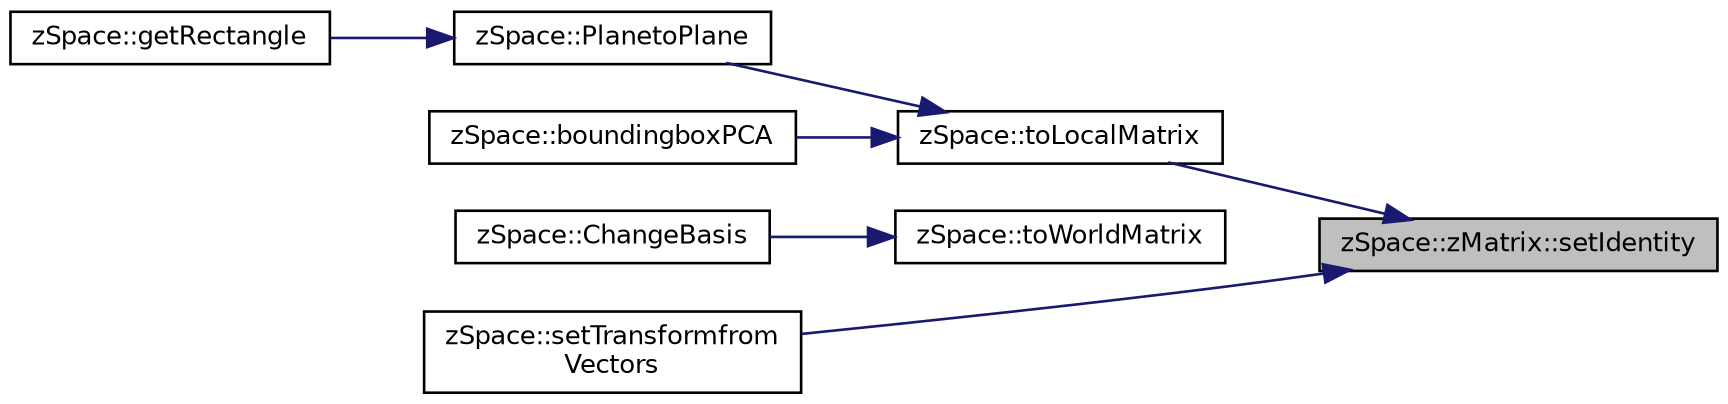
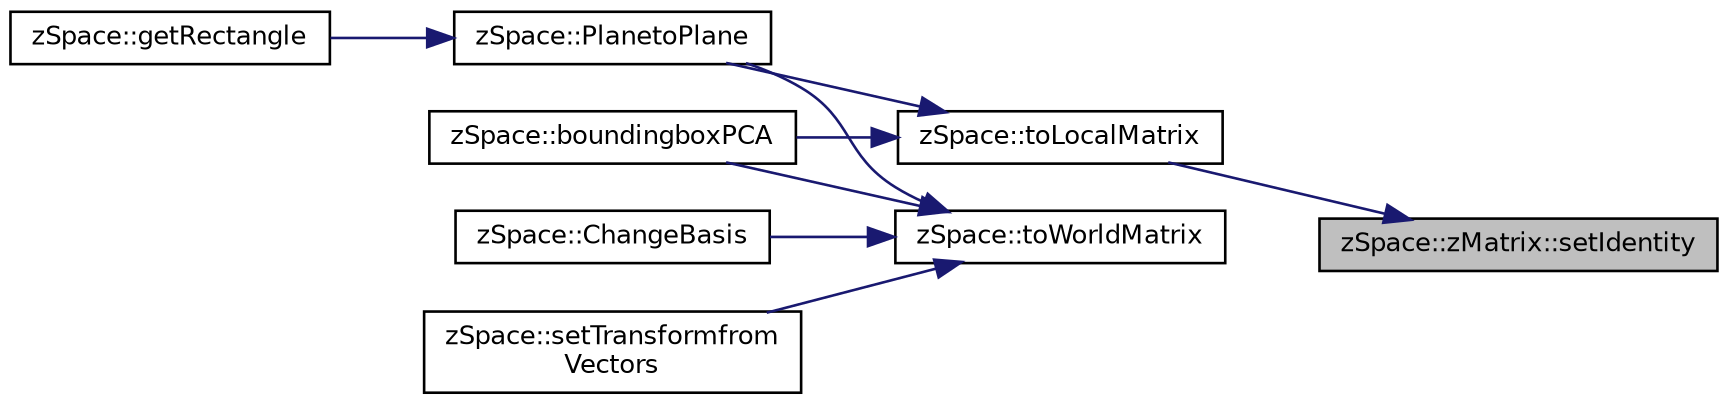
  digraph {
    rankdir=RL
    node [color=black fillcolor=white fontname=Helvetica fontsize=10 shape=record style=filled]
    edge [color=midnightblue dir=back fontname=Helvetica fontsize=10 labelfontname=Helvetica labelfontsize=10 style=solid]
    n1 [fillcolor=grey75 fontcolor=black height=0.2 label="zSpace::zMatrix::setIdentity" width=0.4]
    n2 [height=0.2 label="zSpace::setTransformfrom\lVectors" width=0.4]
    n3 [height=0.2 label="zSpace::toLocalMatrix" width=0.4]
    n4 [height=0.2 label="zSpace::toWorldMatrix" width=0.4]
    n5 [height=0.2 label="zSpace::PlanetoPlane" width=0.4]
    n6 [height=0.2 label="zSpace::ChangeBasis" width=0.4]
    n7 [height=0.2 label="zSpace::boundingboxPCA" width=0.4]
    n8 [height=0.2 label="zSpace::getRectangle" width=0.4]
-   n1 -> n2
+   n4 -> n2
    n1 -> n3
    n3 -> n5
    n3 -> n7
+   n4 -> n5
    n4 -> n6
+   n4 -> n7
    n5 -> n8
  }
